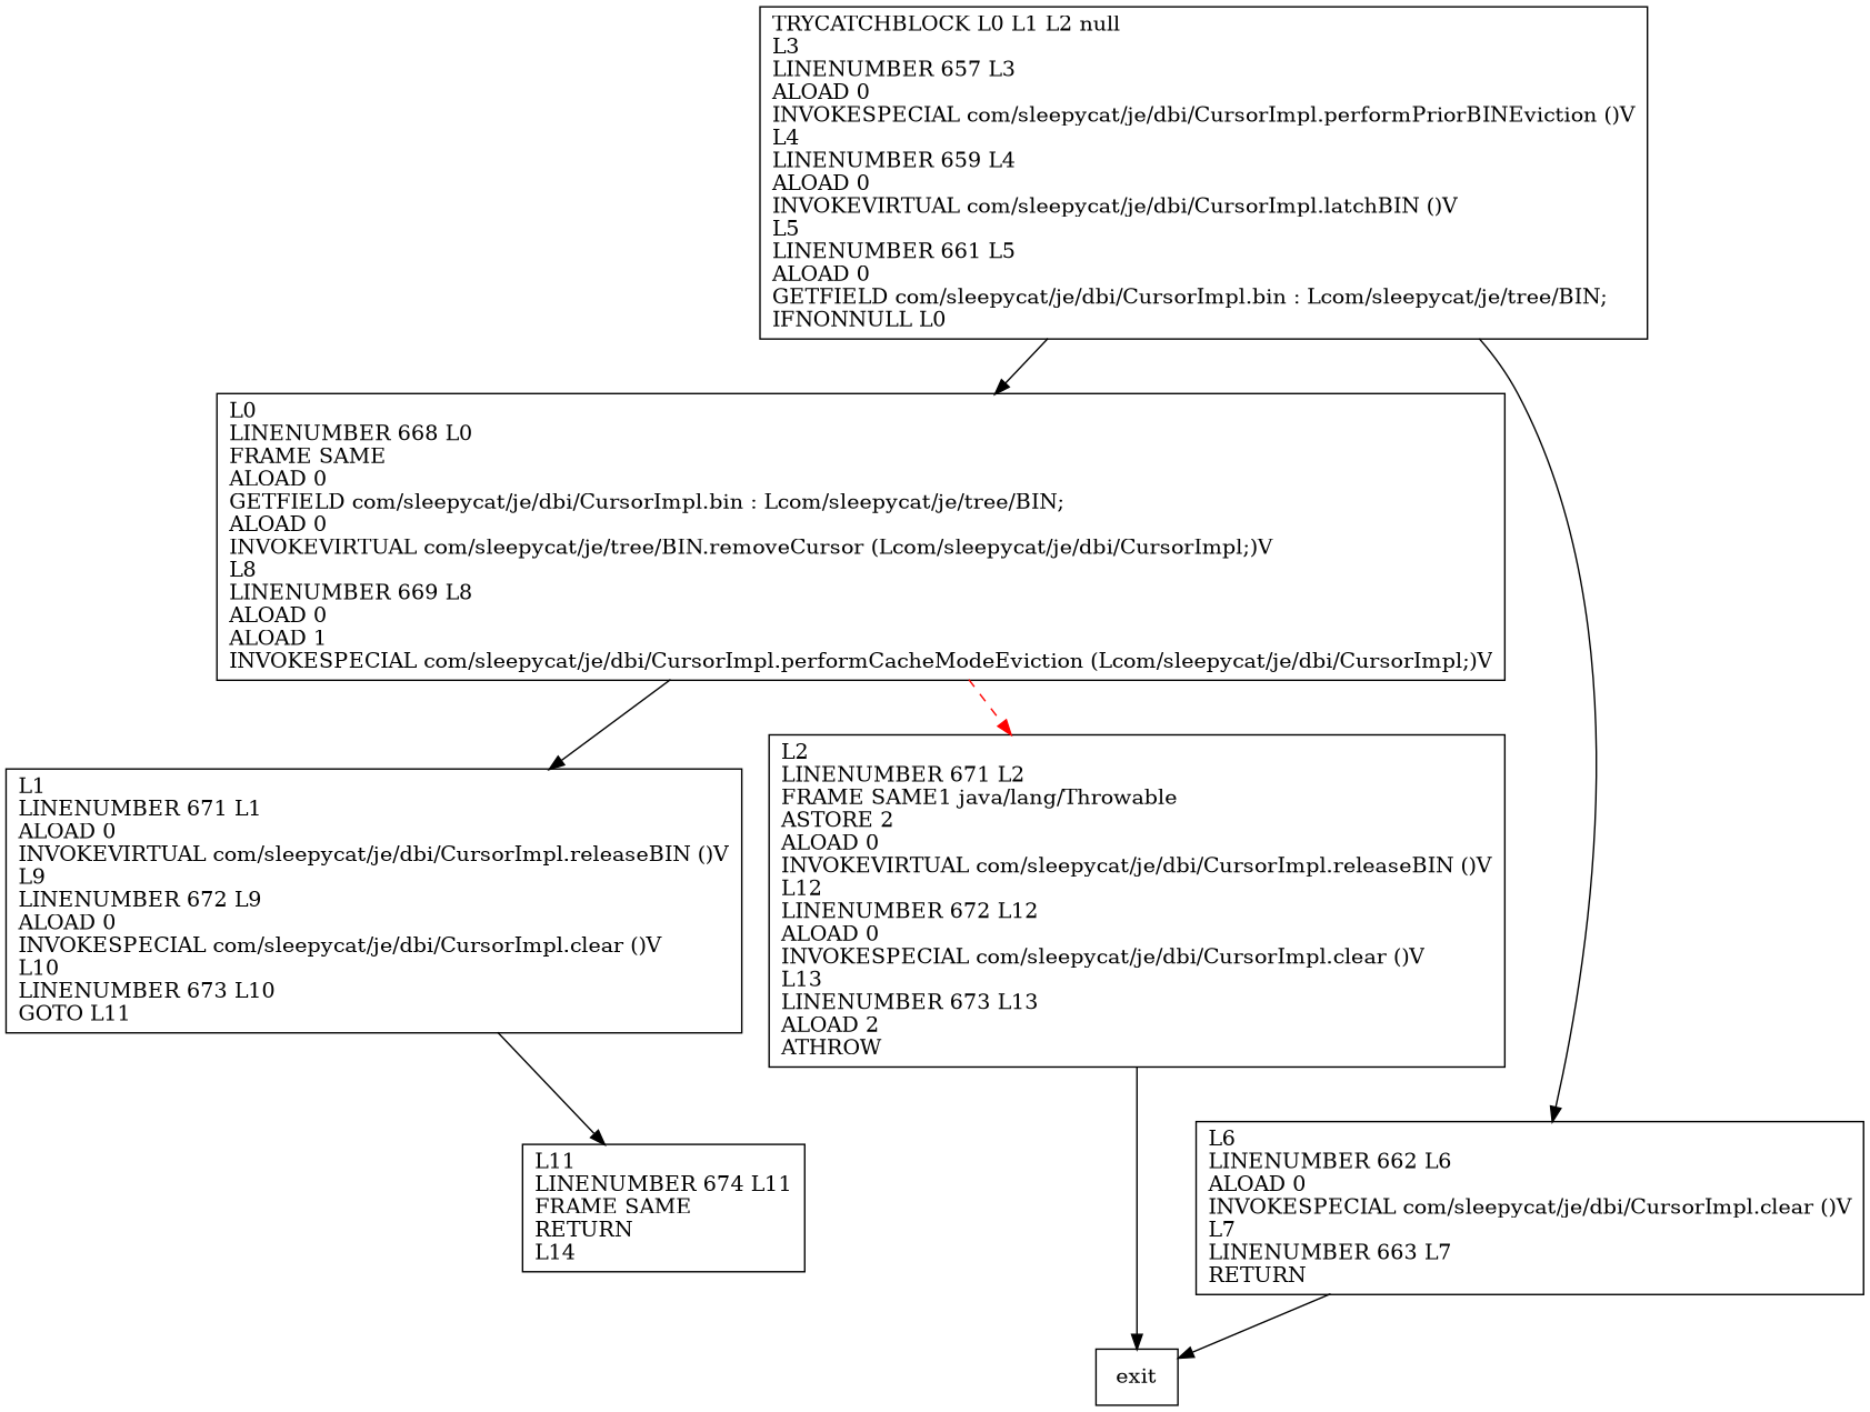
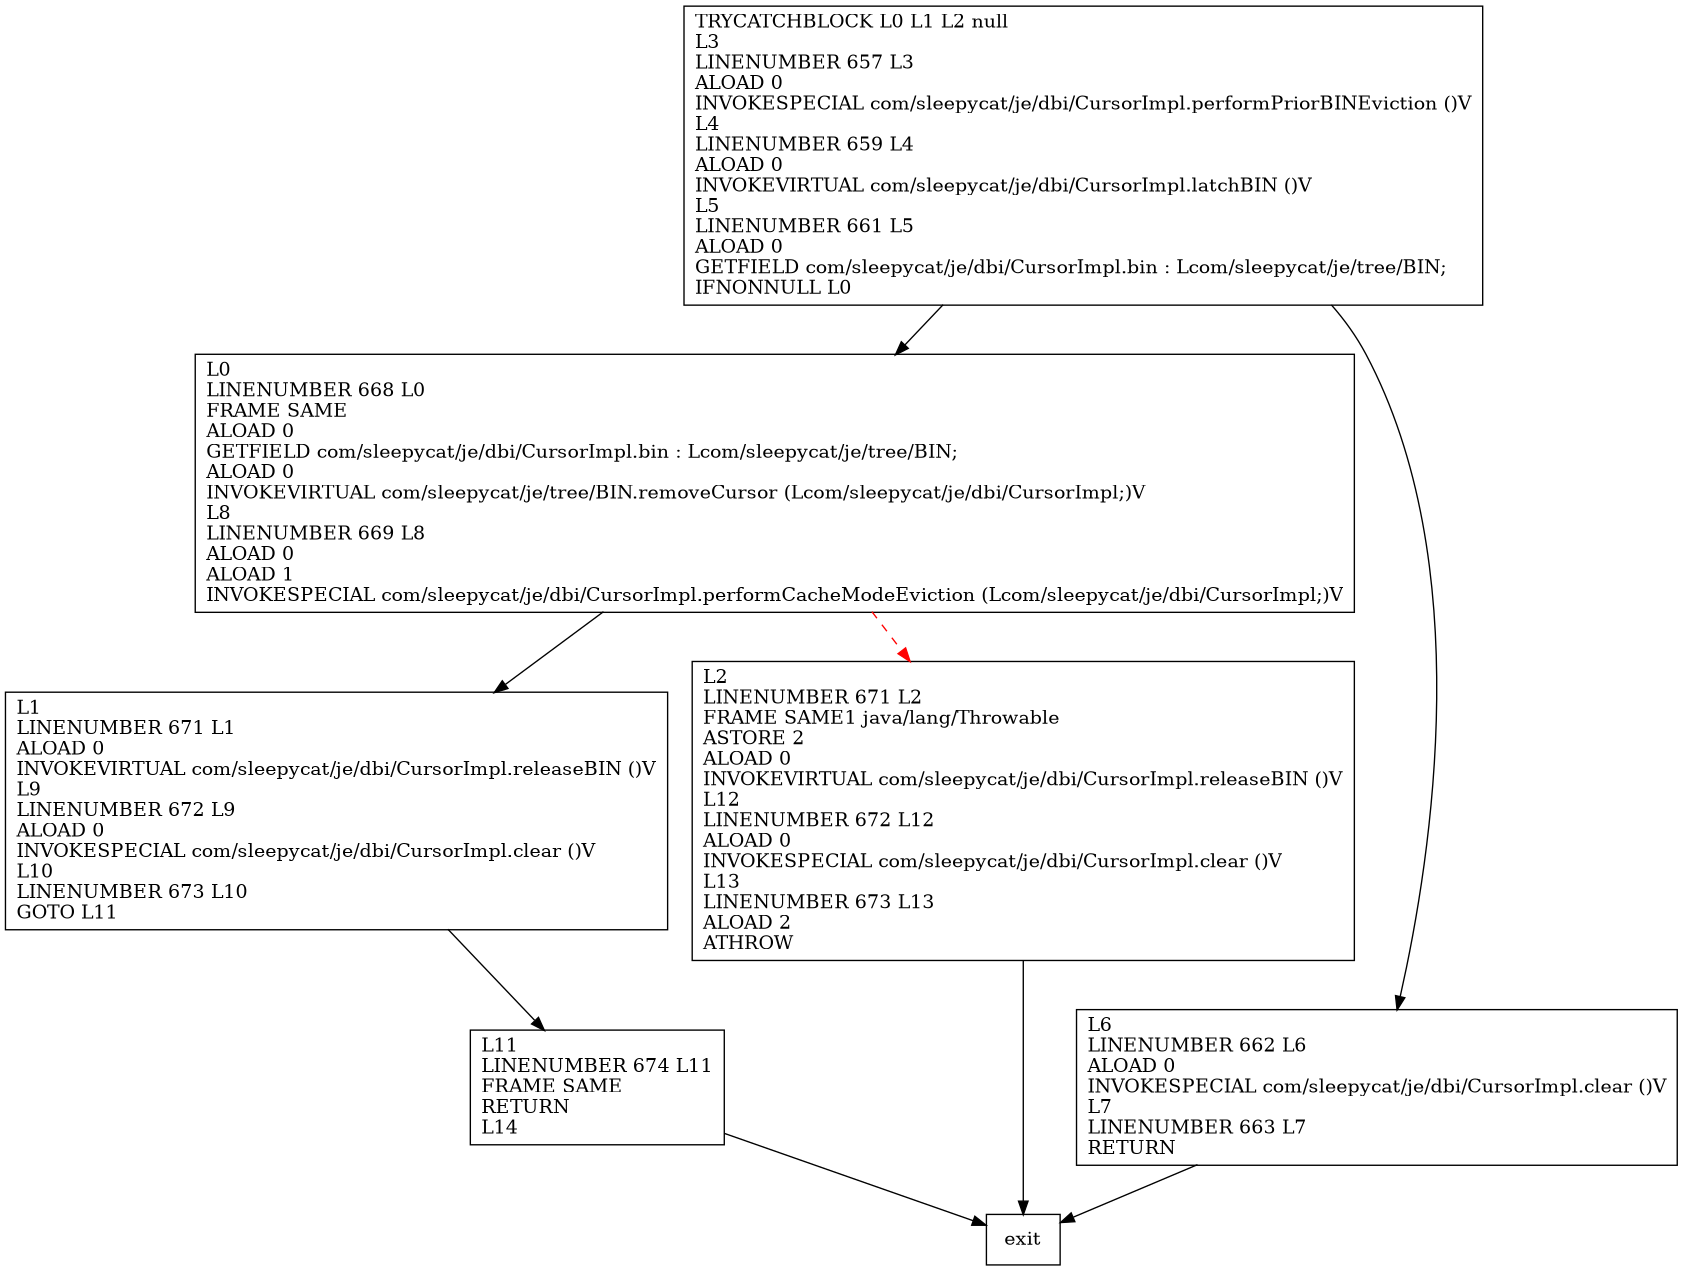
  digraph {
    node [shape=record]
    n1 [label="L0\lLINENUMBER 668 L0\lFRAME SAME\lALOAD 0\lGETFIELD com/sleepycat/je/dbi/CursorImpl.bin : Lcom/sleepycat/je/tree/BIN;\lALOAD 0\lINVOKEVIRTUAL com/sleepycat/je/tree/BIN.removeCursor (Lcom/sleepycat/je/dbi/CursorImpl;)V\lL8\lLINENUMBER 669 L8\lALOAD 0\lALOAD 1\lINVOKESPECIAL com/sleepycat/je/dbi/CursorImpl.performCacheModeEviction (Lcom/sleepycat/je/dbi/CursorImpl;)V\l"]
    n2 [label="L1\lLINENUMBER 671 L1\lALOAD 0\lINVOKEVIRTUAL com/sleepycat/je/dbi/CursorImpl.releaseBIN ()V\lL9\lLINENUMBER 672 L9\lALOAD 0\lINVOKESPECIAL com/sleepycat/je/dbi/CursorImpl.clear ()V\lL10\lLINENUMBER 673 L10\lGOTO L11\l"]
    n3 [label="L2\lLINENUMBER 671 L2\lFRAME SAME1 java/lang/Throwable\lASTORE 2\lALOAD 0\lINVOKEVIRTUAL com/sleepycat/je/dbi/CursorImpl.releaseBIN ()V\lL12\lLINENUMBER 672 L12\lALOAD 0\lINVOKESPECIAL com/sleepycat/je/dbi/CursorImpl.clear ()V\lL13\lLINENUMBER 673 L13\lALOAD 2\lATHROW\l"]
    n4 [label="L11\lLINENUMBER 674 L11\lFRAME SAME\lRETURN\lL14\l"]
    exit
    n6 [label="TRYCATCHBLOCK L0 L1 L2 null\lL3\lLINENUMBER 657 L3\lALOAD 0\lINVOKESPECIAL com/sleepycat/je/dbi/CursorImpl.performPriorBINEviction ()V\lL4\lLINENUMBER 659 L4\lALOAD 0\lINVOKEVIRTUAL com/sleepycat/je/dbi/CursorImpl.latchBIN ()V\lL5\lLINENUMBER 661 L5\lALOAD 0\lGETFIELD com/sleepycat/je/dbi/CursorImpl.bin : Lcom/sleepycat/je/tree/BIN;\lIFNONNULL L0\l"]
    n7 [label="L6\lLINENUMBER 662 L6\lALOAD 0\lINVOKESPECIAL com/sleepycat/je/dbi/CursorImpl.clear ()V\lL7\lLINENUMBER 663 L7\lRETURN\l"]
    n1 -> n2
    n1 -> n3 [color=red style=dashed]
    n2 -> n4
    n3 -> exit
+   n4 -> exit
    n6 -> n1
    n6 -> n7
    n7 -> exit
  }
